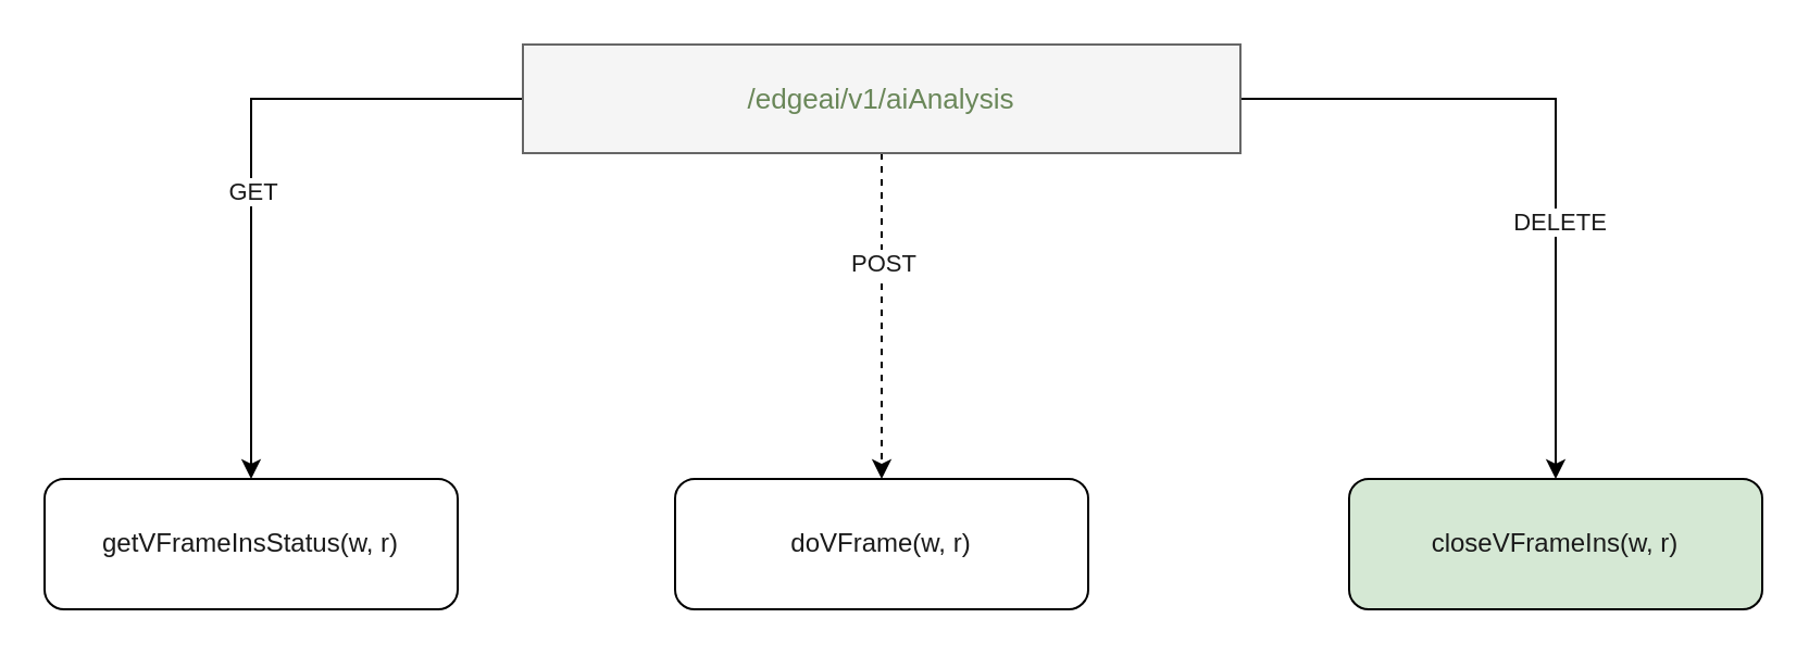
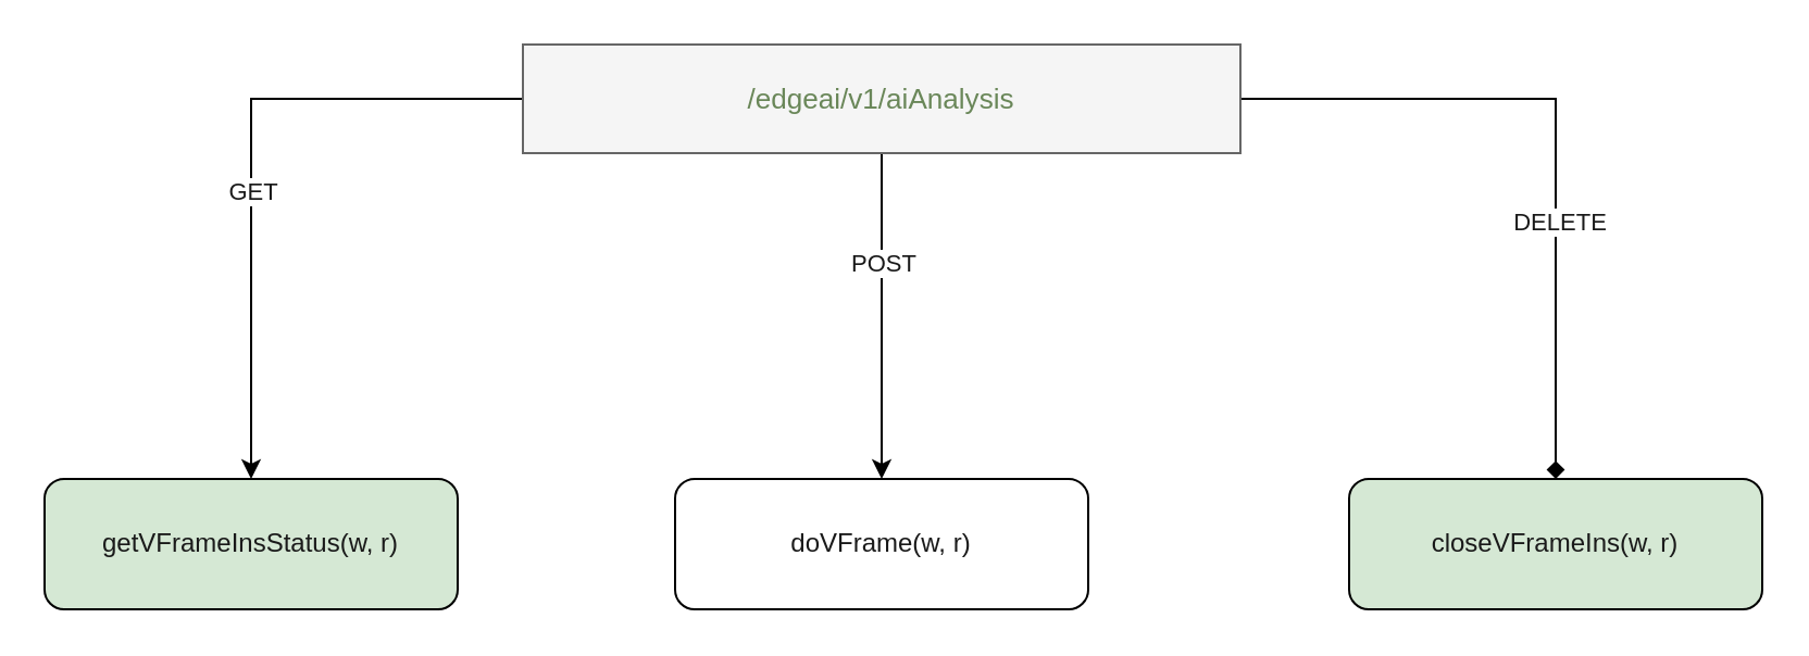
  <mxCell id="0" />
  <mxCell id="1" parent="0" />
  <mxCell id="2" style="edgeStyle=orthogonalEdgeStyle;rounded=0;orthogonalLoop=1;jettySize=auto;html=1;exitX=0;exitY=0.5;exitDx=0;exitDy=0;entryX=0.5;entryY=0;entryDx=0;entryDy=0;fontColor=#FFFFFF;" edge="1" parent="1" source="8" target="9"><mxGeometry relative="1" as="geometry" /></mxCell>
  <mxCell id="3" value="GET" style="edgeLabel;html=1;align=center;verticalAlign=middle;resizable=0;points=[];fontColor=#1A1A1A;" vertex="1" connectable="0" parent="2"><mxGeometry x="0.114" relative="1" as="geometry"><mxPoint as="offset" /></mxGeometry></mxCell>
- <mxCell id="4" style="edgeStyle=orthogonalEdgeStyle;rounded=0;orthogonalLoop=1;jettySize=auto;html=1;exitX=0.5;exitY=1;exitDx=0;exitDy=0;fontColor=#1A1A1A;dashed=1;" edge="1" parent="1" source="8" target="10"><mxGeometry relative="1" as="geometry" /></mxCell>
+ <mxCell id="4" style="edgeStyle=orthogonalEdgeStyle;rounded=0;orthogonalLoop=1;jettySize=auto;html=1;exitX=0.5;exitY=1;exitDx=0;exitDy=0;fontColor=#1A1A1A;" edge="1" parent="1" source="8" target="10"><mxGeometry relative="1" as="geometry" /></mxCell>
  <mxCell id="5" value="POST" style="edgeLabel;html=1;align=center;verticalAlign=middle;resizable=0;points=[];fontColor=#1A1A1A;" vertex="1" connectable="0" parent="4"><mxGeometry x="-0.331" relative="1" as="geometry"><mxPoint as="offset" /></mxGeometry></mxCell>
- <mxCell id="6" style="edgeStyle=orthogonalEdgeStyle;rounded=0;orthogonalLoop=1;jettySize=auto;html=1;fontColor=#1A1A1A;" edge="1" parent="1" source="8" target="11"><mxGeometry relative="1" as="geometry" /></mxCell>
+ <mxCell id="6" style="edgeStyle=orthogonalEdgeStyle;rounded=0;orthogonalLoop=1;jettySize=auto;html=1;fontColor=#1A1A1A;endArrow=diamond;" edge="1" parent="1" source="8" target="11"><mxGeometry relative="1" as="geometry" /></mxCell>
  <mxCell id="7" value="DELETE" style="edgeLabel;html=1;align=center;verticalAlign=middle;resizable=0;points=[];fontColor=#1A1A1A;" vertex="1" connectable="0" parent="6"><mxGeometry x="0.259" y="1" relative="1" as="geometry"><mxPoint as="offset" /></mxGeometry></mxCell>
  <mxCell id="8" value="&lt;font color=&quot;#6a8759&quot;&gt;&lt;span style=&quot;font-size: 13.067px&quot;&gt;/edgeai/v1/aiAnalysis&lt;/span&gt;&lt;/font&gt;" style="rounded=0;whiteSpace=wrap;html=1;fillColor=#f5f5f5;strokeColor=#666666;fontColor=#333333;" vertex="1" parent="1"><mxGeometry x="240" y="20" width="330" height="50" as="geometry" /></mxCell>
- <mxCell id="9" value="&lt;font color=&quot;#1a1a1a&quot;&gt;getVFrameInsStatus(w, r)&lt;/font&gt;" style="rounded=1;whiteSpace=wrap;html=1;fontColor=#FFFFFF;" vertex="1" parent="1"><mxGeometry x="20" y="220" width="190" height="60" as="geometry" /></mxCell>
+ <mxCell id="9" value="&lt;font color=&quot;#1a1a1a&quot;&gt;getVFrameInsStatus(w, r)&lt;/font&gt;" style="rounded=1;whiteSpace=wrap;html=1;fontColor=#FFFFFF;fillColor=#d5e8d4;" vertex="1" parent="1"><mxGeometry x="20" y="220" width="190" height="60" as="geometry" /></mxCell>
  <mxCell id="10" value="&lt;font color=&quot;#1a1a1a&quot;&gt;doVFrame(w, r)&lt;/font&gt;" style="rounded=1;whiteSpace=wrap;html=1;fontColor=#FFFFFF;" vertex="1" parent="1"><mxGeometry x="310" y="220" width="190" height="60" as="geometry" /></mxCell>
  <mxCell id="11" value="&lt;font color=&quot;#1a1a1a&quot;&gt;closeVFrameIns(w, r)&lt;/font&gt;" style="rounded=1;whiteSpace=wrap;html=1;fontColor=#FFFFFF;fillColor=#d5e8d4;" vertex="1" parent="1"><mxGeometry x="620" y="220" width="190" height="60" as="geometry" /></mxCell>
